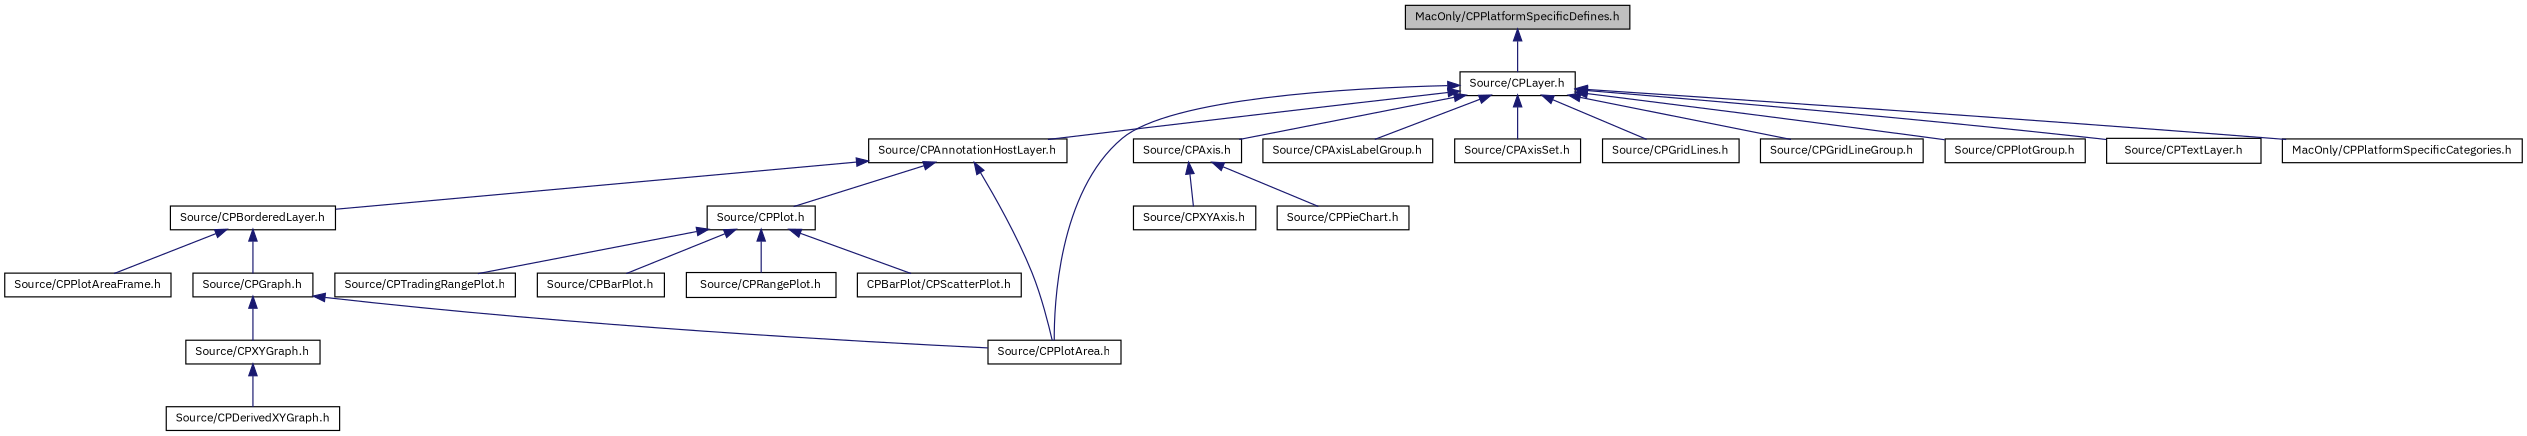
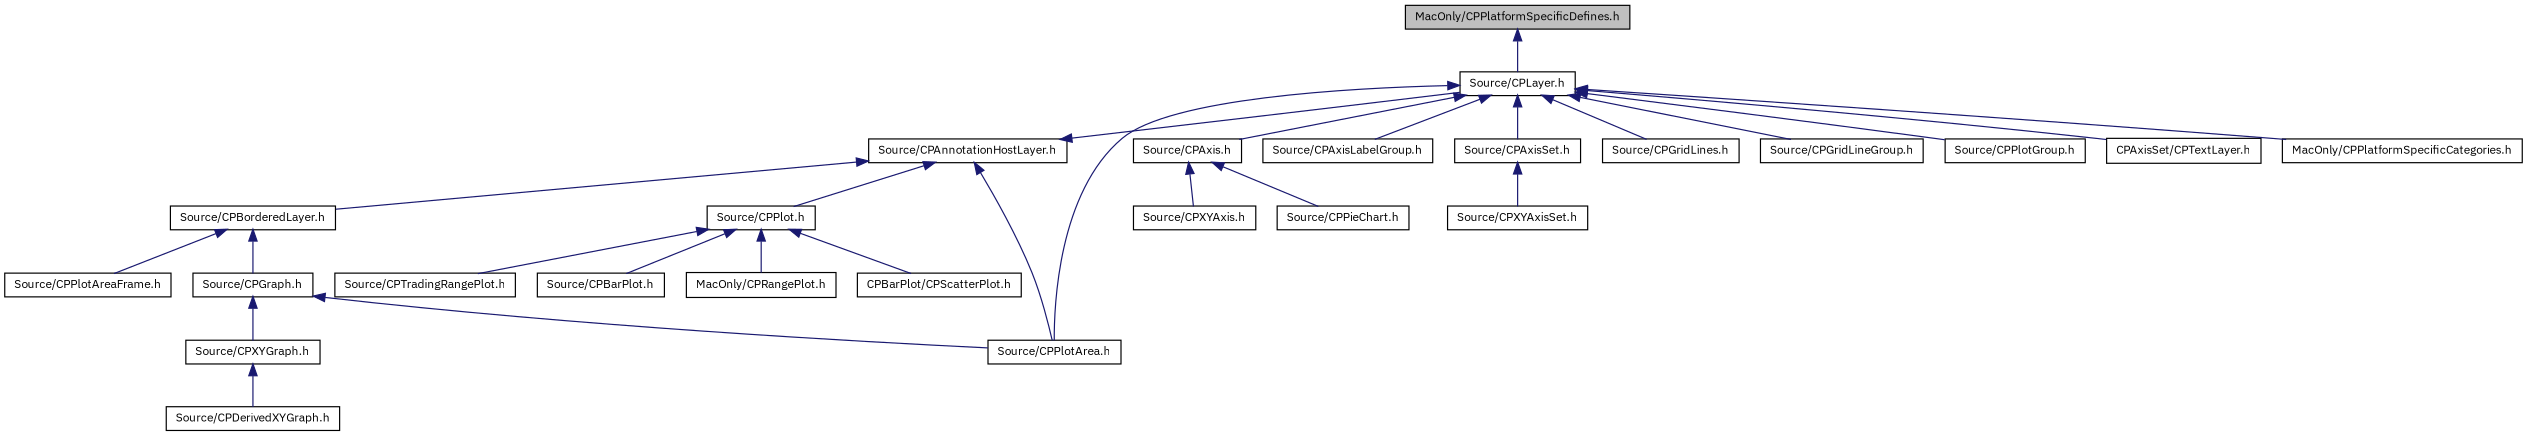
  digraph {
    fontname="IBM Plex Sans"
    node [color=black fontname="IBM Plex Sans" fontsize=10 shape=record]
    edge [color=midnightblue dir=back fontname="IBM Plex Sans" fontsize=10 labelfontname="Lucinda Grande" labelfontsize=10 style=solid]
    n1 [fillcolor=grey75 fontcolor=black height=0.2 label="MacOnly/CPPlatformSpecificDefines.h" style=filled width=0.4]
    n2 [height=0.2 label="Source/CPLayer.h" width=0.4]
    n3 [height=0.2 label="Source/CPAnnotationHostLayer.h" width=0.4]
    n4 [height=0.2 label="Source/CPPlotArea.h" width=0.4]
    n5 [height=0.2 label="Source/CPAxis.h" width=0.4]
    n6 [height=0.2 label="Source/CPAxisLabelGroup.h" width=0.4]
    n7 [height=0.2 label="Source/CPAxisSet.h" width=0.4]
    n8 [height=0.2 label="Source/CPGridLines.h" width=0.4]
    n9 [height=0.2 label="Source/CPGridLineGroup.h" width=0.4]
    n10 [height=0.2 label="Source/CPPlotGroup.h" width=0.4]
-   n11 [height=0.2 label="Source/CPTextLayer.h" width=0.4]
+   n11 [height=0.2 label="CPAxisSet/CPTextLayer.h" width=0.4]
    n12 [height=0.2 label="MacOnly/CPPlatformSpecificCategories.h" width=0.4]
    n13 [height=0.2 label="Source/CPBorderedLayer.h" width=0.4]
    n14 [height=0.2 label="Source/CPPlot.h" width=0.4]
    n15 [height=0.2 label="Source/CPPieChart.h" width=0.4]
    n16 [height=0.2 label="Source/CPXYAxis.h" width=0.4]
+   n17 [height=0.2 label="Source/CPXYAxisSet.h" width=0.4]
    n18 [height=0.2 label="Source/CPGraph.h" width=0.4]
    n19 [height=0.2 label="Source/CPPlotAreaFrame.h" width=0.4]
    n20 [height=0.2 label="Source/CPBarPlot.h" width=0.4]
-   n21 [height=0.2 label="Source/CPRangePlot.h" width=0.4]
+   n21 [height=0.2 label="MacOnly/CPRangePlot.h" width=0.4]
    n22 [height=0.2 label="CPBarPlot/CPScatterPlot.h" width=0.4]
    n23 [height=0.2 label="Source/CPTradingRangePlot.h" width=0.4]
    n24 [height=0.2 label="Source/CPXYGraph.h" width=0.4]
    n25 [height=0.2 label="Source/CPDerivedXYGraph.h" width=0.4]
    n1 -> n2
-   n2 -> n3
+   n3 -> n2
    n2 -> n4
    n2 -> n5
    n2 -> n6
    n2 -> n7
    n2 -> n8
    n2 -> n9
    n2 -> n10
    n2 -> n11
    n2 -> n12
    n3 -> n4
    n3 -> n13
    n3 -> n14
    n5 -> n15
    n5 -> n16
+   n7 -> n17
    n13 -> n18
    n13 -> n19
    n14 -> n20
    n14 -> n21
    n14 -> n22
    n14 -> n23
    n18 -> n4
    n18 -> n24
    n24 -> n25
  }
